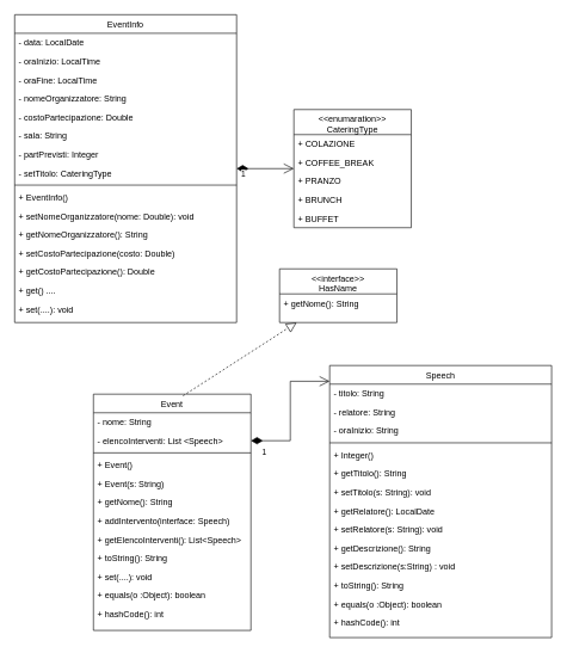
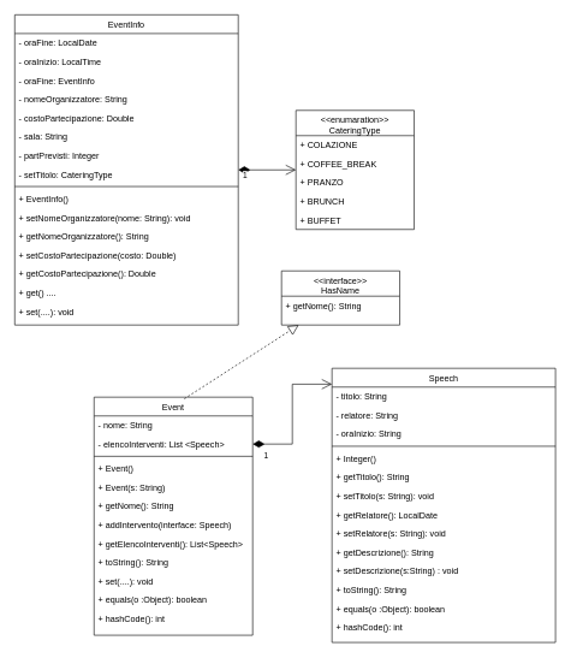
  <mxCell id="0" />
  <mxCell id="1" parent="0" />
  <mxCell id="2" value="EventInfo" style="swimlane;fontStyle=0;align=center;verticalAlign=top;childLayout=stackLayout;horizontal=1;startSize=26;horizontalStack=0;resizeParent=1;resizeLast=0;collapsible=1;marginBottom=0;rounded=0;shadow=0;strokeWidth=1;" parent="1" vertex="1"><mxGeometry x="20" y="20" width="310" height="430" as="geometry"><mxRectangle x="230" y="140" width="160" height="26" as="alternateBounds" /></mxGeometry></mxCell>
- <mxCell id="3" value="- data: LocalDate" style="text;align=left;verticalAlign=top;spacingLeft=4;spacingRight=4;overflow=hidden;rotatable=0;points=[[0,0.5],[1,0.5]];portConstraint=eastwest;" parent="2" vertex="1"><mxGeometry y="26" width="310" height="26" as="geometry" /></mxCell>
+ <mxCell id="3" value="- oraFine: LocalDate" style="text;align=left;verticalAlign=top;spacingLeft=4;spacingRight=4;overflow=hidden;rotatable=0;points=[[0,0.5],[1,0.5]];portConstraint=eastwest;" parent="2" vertex="1"><mxGeometry y="26" width="310" height="26" as="geometry" /></mxCell>
  <mxCell id="4" value="- oraInizio: LocalTime" style="text;align=left;verticalAlign=top;spacingLeft=4;spacingRight=4;overflow=hidden;rotatable=0;points=[[0,0.5],[1,0.5]];portConstraint=eastwest;" parent="2" vertex="1"><mxGeometry y="52" width="310" height="26" as="geometry" /></mxCell>
- <mxCell id="5" value="- oraFine: LocalTime" style="text;align=left;verticalAlign=top;spacingLeft=4;spacingRight=4;overflow=hidden;rotatable=0;points=[[0,0.5],[1,0.5]];portConstraint=eastwest;rounded=0;shadow=0;html=0;" parent="2" vertex="1"><mxGeometry y="78" width="310" height="26" as="geometry" /></mxCell>
+ <mxCell id="5" value="- oraFine: EventInfo" style="text;align=left;verticalAlign=top;spacingLeft=4;spacingRight=4;overflow=hidden;rotatable=0;points=[[0,0.5],[1,0.5]];portConstraint=eastwest;rounded=0;shadow=0;html=0;" parent="2" vertex="1"><mxGeometry y="78" width="310" height="26" as="geometry" /></mxCell>
  <mxCell id="6" value="- nomeOrganizzatore: String" style="text;align=left;verticalAlign=top;spacingLeft=4;spacingRight=4;overflow=hidden;rotatable=0;points=[[0,0.5],[1,0.5]];portConstraint=eastwest;rounded=0;shadow=0;html=0;" parent="2" vertex="1"><mxGeometry y="104" width="310" height="26" as="geometry" /></mxCell>
  <mxCell id="7" value="- costoPartecipazione: Double" style="text;align=left;verticalAlign=top;spacingLeft=4;spacingRight=4;overflow=hidden;rotatable=0;points=[[0,0.5],[1,0.5]];portConstraint=eastwest;rounded=0;shadow=0;html=0;" parent="2" vertex="1"><mxGeometry y="130" width="310" height="26" as="geometry" /></mxCell>
  <mxCell id="8" value="- sala: String" style="text;align=left;verticalAlign=top;spacingLeft=4;spacingRight=4;overflow=hidden;rotatable=0;points=[[0,0.5],[1,0.5]];portConstraint=eastwest;rounded=0;shadow=0;html=0;" parent="2" vertex="1"><mxGeometry y="156" width="310" height="26" as="geometry" /></mxCell>
  <mxCell id="9" value="- partPrevisti: Integer" style="text;align=left;verticalAlign=top;spacingLeft=4;spacingRight=4;overflow=hidden;rotatable=0;points=[[0,0.5],[1,0.5]];portConstraint=eastwest;rounded=0;shadow=0;html=0;" parent="2" vertex="1"><mxGeometry y="182" width="310" height="26" as="geometry" /></mxCell>
  <mxCell id="10" value="- setTitolo: CateringType" style="text;align=left;verticalAlign=top;spacingLeft=4;spacingRight=4;overflow=hidden;rotatable=0;points=[[0,0.5],[1,0.5]];portConstraint=eastwest;rounded=0;shadow=0;html=0;" parent="2" vertex="1"><mxGeometry y="208" width="310" height="26" as="geometry" /></mxCell>
  <mxCell id="11" value="" style="line;html=1;strokeWidth=1;align=left;verticalAlign=middle;spacingTop=-1;spacingLeft=3;spacingRight=3;rotatable=0;labelPosition=right;points=[];portConstraint=eastwest;" parent="2" vertex="1"><mxGeometry y="234" width="310" height="8" as="geometry" /></mxCell>
  <mxCell id="12" value="+ EventInfo()" style="text;align=left;verticalAlign=top;spacingLeft=4;spacingRight=4;overflow=hidden;rotatable=0;points=[[0,0.5],[1,0.5]];portConstraint=eastwest;" parent="2" vertex="1"><mxGeometry y="242" width="310" height="26" as="geometry" /></mxCell>
- <mxCell id="13" value="+ setNomeOrganizzatore(nome: Double): void" style="text;align=left;verticalAlign=top;spacingLeft=4;spacingRight=4;overflow=hidden;rotatable=0;points=[[0,0.5],[1,0.5]];portConstraint=eastwest;" parent="2" vertex="1"><mxGeometry y="268" width="310" height="26" as="geometry" /></mxCell>
+ <mxCell id="13" value="+ setNomeOrganizzatore(nome: String): void" style="text;align=left;verticalAlign=top;spacingLeft=4;spacingRight=4;overflow=hidden;rotatable=0;points=[[0,0.5],[1,0.5]];portConstraint=eastwest;" parent="2" vertex="1"><mxGeometry y="268" width="310" height="26" as="geometry" /></mxCell>
  <mxCell id="14" value="+ getNomeOrganizzatore(): String" style="text;align=left;verticalAlign=top;spacingLeft=4;spacingRight=4;overflow=hidden;rotatable=0;points=[[0,0.5],[1,0.5]];portConstraint=eastwest;" parent="2" vertex="1"><mxGeometry y="294" width="310" height="26" as="geometry" /></mxCell>
  <mxCell id="15" value="+ setCostoPartecipazione(costo: Double)" style="text;align=left;verticalAlign=top;spacingLeft=4;spacingRight=4;overflow=hidden;rotatable=0;points=[[0,0.5],[1,0.5]];portConstraint=eastwest;" parent="2" vertex="1"><mxGeometry y="320" width="310" height="26" as="geometry" /></mxCell>
  <mxCell id="16" value="+ getCostoPartecipazione(): Double" style="text;align=left;verticalAlign=top;spacingLeft=4;spacingRight=4;overflow=hidden;rotatable=0;points=[[0,0.5],[1,0.5]];portConstraint=eastwest;" parent="2" vertex="1"><mxGeometry y="346" width="310" height="26" as="geometry" /></mxCell>
  <mxCell id="17" value="+ get() ...." style="text;align=left;verticalAlign=top;spacingLeft=4;spacingRight=4;overflow=hidden;rotatable=0;points=[[0,0.5],[1,0.5]];portConstraint=eastwest;" parent="2" vertex="1"><mxGeometry y="372" width="310" height="26" as="geometry" /></mxCell>
  <mxCell id="18" value="+ set(....): void" style="text;align=left;verticalAlign=top;spacingLeft=4;spacingRight=4;overflow=hidden;rotatable=0;points=[[0,0.5],[1,0.5]];portConstraint=eastwest;" parent="2" vertex="1"><mxGeometry y="398" width="310" height="26" as="geometry" /></mxCell>
  <mxCell id="19" value="&lt;&lt;enumaration&gt;&gt; &#10;CateringType" style="swimlane;fontStyle=0;align=center;verticalAlign=top;childLayout=stackLayout;horizontal=1;startSize=35;horizontalStack=0;resizeParent=1;resizeLast=0;collapsible=1;marginBottom=0;rounded=0;shadow=0;strokeWidth=1;" parent="1" vertex="1"><mxGeometry x="410" y="152.5" width="164" height="165" as="geometry"><mxRectangle x="130" y="380" width="160" height="26" as="alternateBounds" /></mxGeometry></mxCell>
  <mxCell id="20" value="+ COLAZIONE" style="text;align=left;verticalAlign=top;spacingLeft=4;spacingRight=4;overflow=hidden;rotatable=0;points=[[0,0.5],[1,0.5]];portConstraint=eastwest;" parent="19" vertex="1"><mxGeometry y="35" width="164" height="26" as="geometry" /></mxCell>
  <mxCell id="21" value="+ COFFEE_BREAK" style="text;align=left;verticalAlign=top;spacingLeft=4;spacingRight=4;overflow=hidden;rotatable=0;points=[[0,0.5],[1,0.5]];portConstraint=eastwest;" parent="19" vertex="1"><mxGeometry y="61" width="164" height="26" as="geometry" /></mxCell>
  <mxCell id="22" value="+ PRANZO" style="text;align=left;verticalAlign=top;spacingLeft=4;spacingRight=4;overflow=hidden;rotatable=0;points=[[0,0.5],[1,0.5]];portConstraint=eastwest;" parent="19" vertex="1"><mxGeometry y="87" width="164" height="26" as="geometry" /></mxCell>
  <mxCell id="23" value="+ BRUNCH" style="text;align=left;verticalAlign=top;spacingLeft=4;spacingRight=4;overflow=hidden;rotatable=0;points=[[0,0.5],[1,0.5]];portConstraint=eastwest;" parent="19" vertex="1"><mxGeometry y="113" width="164" height="26" as="geometry" /></mxCell>
  <mxCell id="24" value="+ BUFFET" style="text;align=left;verticalAlign=top;spacingLeft=4;spacingRight=4;overflow=hidden;rotatable=0;points=[[0,0.5],[1,0.5]];portConstraint=eastwest;" parent="19" vertex="1"><mxGeometry y="139" width="164" height="26" as="geometry" /></mxCell>
  <mxCell id="25" value="1" style="endArrow=open;html=1;endSize=12;startArrow=diamondThin;startSize=14;startFill=1;align=left;verticalAlign=bottom;rounded=0;" parent="1" source="2" target="19" edge="1"><mxGeometry x="-0.877" y="-17" relative="1" as="geometry"><mxPoint x="320" y="102" as="sourcePoint" /><mxPoint x="390" y="100" as="targetPoint" /><mxPoint as="offset" /></mxGeometry></mxCell>
  <mxCell id="26" value="Speech" style="swimlane;fontStyle=0;align=center;verticalAlign=top;childLayout=stackLayout;horizontal=1;startSize=26;horizontalStack=0;resizeParent=1;resizeLast=0;collapsible=1;marginBottom=0;rounded=0;shadow=0;strokeWidth=1;" parent="1" vertex="1"><mxGeometry x="460" y="510" width="310" height="380" as="geometry"><mxRectangle x="230" y="140" width="160" height="26" as="alternateBounds" /></mxGeometry></mxCell>
  <mxCell id="27" value="- titolo: String" style="text;align=left;verticalAlign=top;spacingLeft=4;spacingRight=4;overflow=hidden;rotatable=0;points=[[0,0.5],[1,0.5]];portConstraint=eastwest;" parent="26" vertex="1"><mxGeometry y="26" width="310" height="26" as="geometry" /></mxCell>
  <mxCell id="28" value="- relatore: String" style="text;align=left;verticalAlign=top;spacingLeft=4;spacingRight=4;overflow=hidden;rotatable=0;points=[[0,0.5],[1,0.5]];portConstraint=eastwest;" parent="26" vertex="1"><mxGeometry y="52" width="310" height="26" as="geometry" /></mxCell>
  <mxCell id="29" value="- oraInizio: String" style="text;align=left;verticalAlign=top;spacingLeft=4;spacingRight=4;overflow=hidden;rotatable=0;points=[[0,0.5],[1,0.5]];portConstraint=eastwest;rounded=0;shadow=0;html=0;" parent="26" vertex="1"><mxGeometry y="78" width="310" height="26" as="geometry" /></mxCell>
  <mxCell id="30" value="" style="line;html=1;strokeWidth=1;align=left;verticalAlign=middle;spacingTop=-1;spacingLeft=3;spacingRight=3;rotatable=0;labelPosition=right;points=[];portConstraint=eastwest;" parent="26" vertex="1"><mxGeometry y="104" width="310" height="8" as="geometry" /></mxCell>
  <mxCell id="31" value="+ Integer()" style="text;align=left;verticalAlign=top;spacingLeft=4;spacingRight=4;overflow=hidden;rotatable=0;points=[[0,0.5],[1,0.5]];portConstraint=eastwest;" parent="26" vertex="1"><mxGeometry y="112" width="310" height="26" as="geometry" /></mxCell>
  <mxCell id="32" value="+ getTitolo(): String" style="text;align=left;verticalAlign=top;spacingLeft=4;spacingRight=4;overflow=hidden;rotatable=0;points=[[0,0.5],[1,0.5]];portConstraint=eastwest;" parent="26" vertex="1"><mxGeometry y="138" width="310" height="26" as="geometry" /></mxCell>
  <mxCell id="33" value="+ setTitolo(s: String): void" style="text;align=left;verticalAlign=top;spacingLeft=4;spacingRight=4;overflow=hidden;rotatable=0;points=[[0,0.5],[1,0.5]];portConstraint=eastwest;" parent="26" vertex="1"><mxGeometry y="164" width="310" height="26" as="geometry" /></mxCell>
  <mxCell id="34" value="+ getRelatore(): LocalDate" style="text;align=left;verticalAlign=top;spacingLeft=4;spacingRight=4;overflow=hidden;rotatable=0;points=[[0,0.5],[1,0.5]];portConstraint=eastwest;" parent="26" vertex="1"><mxGeometry y="190" width="310" height="26" as="geometry" /></mxCell>
  <mxCell id="35" value="+ setRelatore(s: String): void" style="text;align=left;verticalAlign=top;spacingLeft=4;spacingRight=4;overflow=hidden;rotatable=0;points=[[0,0.5],[1,0.5]];portConstraint=eastwest;" parent="26" vertex="1"><mxGeometry y="216" width="310" height="26" as="geometry" /></mxCell>
  <mxCell id="36" value="+ getDescrizione(): String" style="text;align=left;verticalAlign=top;spacingLeft=4;spacingRight=4;overflow=hidden;rotatable=0;points=[[0,0.5],[1,0.5]];portConstraint=eastwest;" parent="26" vertex="1"><mxGeometry y="242" width="310" height="26" as="geometry" /></mxCell>
  <mxCell id="37" value="+ setDescrizione(s:String) : void" style="text;align=left;verticalAlign=top;spacingLeft=4;spacingRight=4;overflow=hidden;rotatable=0;points=[[0,0.5],[1,0.5]];portConstraint=eastwest;" parent="26" vertex="1"><mxGeometry y="268" width="310" height="26" as="geometry" /></mxCell>
  <mxCell id="38" value="+ toString(): String" style="text;align=left;verticalAlign=top;spacingLeft=4;spacingRight=4;overflow=hidden;rotatable=0;points=[[0,0.5],[1,0.5]];portConstraint=eastwest;" parent="26" vertex="1"><mxGeometry y="294" width="310" height="26" as="geometry" /></mxCell>
  <mxCell id="39" value="+ equals(o :Object): boolean" style="text;align=left;verticalAlign=top;spacingLeft=4;spacingRight=4;overflow=hidden;rotatable=0;points=[[0,0.5],[1,0.5]];portConstraint=eastwest;" parent="26" vertex="1"><mxGeometry y="320" width="310" height="26" as="geometry" /></mxCell>
  <mxCell id="40" value="+ hashCode(): int" style="text;align=left;verticalAlign=top;spacingLeft=4;spacingRight=4;overflow=hidden;rotatable=0;points=[[0,0.5],[1,0.5]];portConstraint=eastwest;" parent="26" vertex="1"><mxGeometry y="346" width="310" height="26" as="geometry" /></mxCell>
  <mxCell id="41" value="Event" style="swimlane;fontStyle=0;align=center;verticalAlign=top;childLayout=stackLayout;horizontal=1;startSize=26;horizontalStack=0;resizeParent=1;resizeLast=0;collapsible=1;marginBottom=0;rounded=0;shadow=0;strokeWidth=1;" parent="1" vertex="1"><mxGeometry x="130" y="550" width="220" height="330" as="geometry"><mxRectangle x="230" y="140" width="160" height="26" as="alternateBounds" /></mxGeometry></mxCell>
  <mxCell id="42" value="- nome: String" style="text;align=left;verticalAlign=top;spacingLeft=4;spacingRight=4;overflow=hidden;rotatable=0;points=[[0,0.5],[1,0.5]];portConstraint=eastwest;" parent="41" vertex="1"><mxGeometry y="26" width="220" height="26" as="geometry" /></mxCell>
  <mxCell id="43" value="- elencoInterventi: List &lt;Speech&gt;" style="text;align=left;verticalAlign=top;spacingLeft=4;spacingRight=4;overflow=hidden;rotatable=0;points=[[0,0.5],[1,0.5]];portConstraint=eastwest;" parent="41" vertex="1"><mxGeometry y="52" width="220" height="26" as="geometry" /></mxCell>
  <mxCell id="44" value="" style="line;html=1;strokeWidth=1;align=left;verticalAlign=middle;spacingTop=-1;spacingLeft=3;spacingRight=3;rotatable=0;labelPosition=right;points=[];portConstraint=eastwest;" parent="41" vertex="1"><mxGeometry y="78" width="220" height="8" as="geometry" /></mxCell>
  <mxCell id="45" value="+ Event()" style="text;align=left;verticalAlign=top;spacingLeft=4;spacingRight=4;overflow=hidden;rotatable=0;points=[[0,0.5],[1,0.5]];portConstraint=eastwest;" parent="41" vertex="1"><mxGeometry y="86" width="220" height="26" as="geometry" /></mxCell>
  <mxCell id="46" value="+ Event(s: String)" style="text;align=left;verticalAlign=top;spacingLeft=4;spacingRight=4;overflow=hidden;rotatable=0;points=[[0,0.5],[1,0.5]];portConstraint=eastwest;" parent="41" vertex="1"><mxGeometry y="112" width="220" height="26" as="geometry" /></mxCell>
  <mxCell id="47" value="+ getNome(): String" style="text;align=left;verticalAlign=top;spacingLeft=4;spacingRight=4;overflow=hidden;rotatable=0;points=[[0,0.5],[1,0.5]];portConstraint=eastwest;" parent="41" vertex="1"><mxGeometry y="138" width="220" height="26" as="geometry" /></mxCell>
  <mxCell id="48" value="+ addIntervento(interface: Speech)" style="text;align=left;verticalAlign=top;spacingLeft=4;spacingRight=4;overflow=hidden;rotatable=0;points=[[0,0.5],[1,0.5]];portConstraint=eastwest;" parent="41" vertex="1"><mxGeometry y="164" width="220" height="26" as="geometry" /></mxCell>
  <mxCell id="49" value="+ getElencoInterventi(): List&lt;Speech&gt;" style="text;align=left;verticalAlign=top;spacingLeft=4;spacingRight=4;overflow=hidden;rotatable=0;points=[[0,0.5],[1,0.5]];portConstraint=eastwest;" parent="41" vertex="1"><mxGeometry y="190" width="220" height="26" as="geometry" /></mxCell>
  <mxCell id="50" value="+ toString(): String" style="text;align=left;verticalAlign=top;spacingLeft=4;spacingRight=4;overflow=hidden;rotatable=0;points=[[0,0.5],[1,0.5]];portConstraint=eastwest;" parent="41" vertex="1"><mxGeometry y="216" width="220" height="26" as="geometry" /></mxCell>
  <mxCell id="51" value="+ set(....): void" style="text;align=left;verticalAlign=top;spacingLeft=4;spacingRight=4;overflow=hidden;rotatable=0;points=[[0,0.5],[1,0.5]];portConstraint=eastwest;" parent="41" vertex="1"><mxGeometry y="242" width="220" height="26" as="geometry" /></mxCell>
  <mxCell id="52" value="+ equals(o :Object): boolean" style="text;align=left;verticalAlign=top;spacingLeft=4;spacingRight=4;overflow=hidden;rotatable=0;points=[[0,0.5],[1,0.5]];portConstraint=eastwest;" parent="41" vertex="1"><mxGeometry y="268" width="220" height="26" as="geometry" /></mxCell>
  <mxCell id="53" value="+ hashCode(): int" style="text;align=left;verticalAlign=top;spacingLeft=4;spacingRight=4;overflow=hidden;rotatable=0;points=[[0,0.5],[1,0.5]];portConstraint=eastwest;" parent="41" vertex="1"><mxGeometry y="294" width="220" height="26" as="geometry" /></mxCell>
  <mxCell id="54" value="&lt;&lt;interface&gt;&gt; &#10;HasName" style="swimlane;fontStyle=0;align=center;verticalAlign=top;childLayout=stackLayout;horizontal=1;startSize=35;horizontalStack=0;resizeParent=1;resizeLast=0;collapsible=1;marginBottom=0;rounded=0;shadow=0;strokeWidth=1;" parent="1" vertex="1"><mxGeometry x="390" y="375" width="164" height="75" as="geometry"><mxRectangle x="130" y="380" width="160" height="26" as="alternateBounds" /></mxGeometry></mxCell>
  <mxCell id="55" value="+ getNome(): String" style="text;align=left;verticalAlign=top;spacingLeft=4;spacingRight=4;overflow=hidden;rotatable=0;points=[[0,0.5],[1,0.5]];portConstraint=eastwest;" parent="54" vertex="1"><mxGeometry y="35" width="164" height="26" as="geometry" /></mxCell>
  <mxCell id="56" value="" style="endArrow=block;dashed=1;endFill=0;endSize=12;html=1;rounded=0;exitX=0.569;exitY=0.007;exitDx=0;exitDy=0;exitPerimeter=0;" parent="1" source="41" target="54" edge="1"><mxGeometry width="160" relative="1" as="geometry"><mxPoint x="-54" y="761" as="sourcePoint" /><mxPoint x="270" y="623" as="targetPoint" /></mxGeometry></mxCell>
  <mxCell id="57" value="1" style="endArrow=open;html=1;endSize=12;startArrow=diamondThin;startSize=14;startFill=1;edgeStyle=orthogonalEdgeStyle;align=left;verticalAlign=bottom;rounded=0;" parent="1" source="43" target="26" edge="1"><mxGeometry x="-0.86" y="-26" relative="1" as="geometry"><mxPoint x="165" y="288" as="sourcePoint" /><mxPoint x="250" y="289" as="targetPoint" /><mxPoint as="offset" /><Array as="points"><mxPoint x="405" y="615" /><mxPoint x="405" y="532" /></Array></mxGeometry></mxCell>
